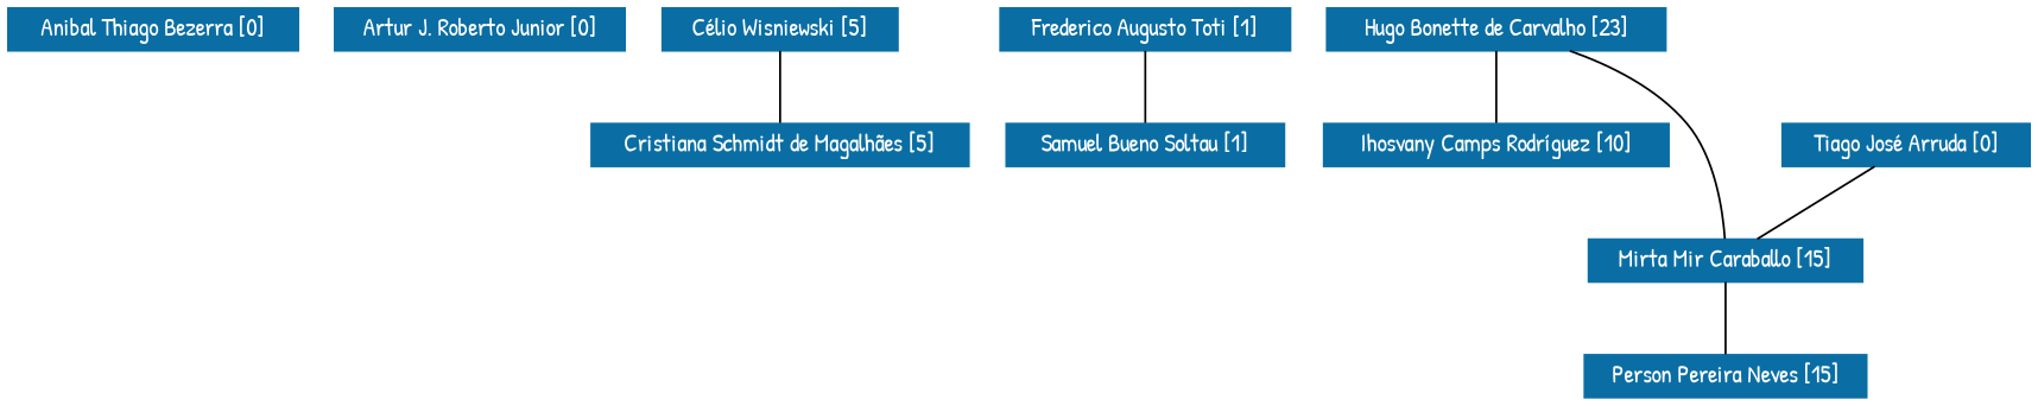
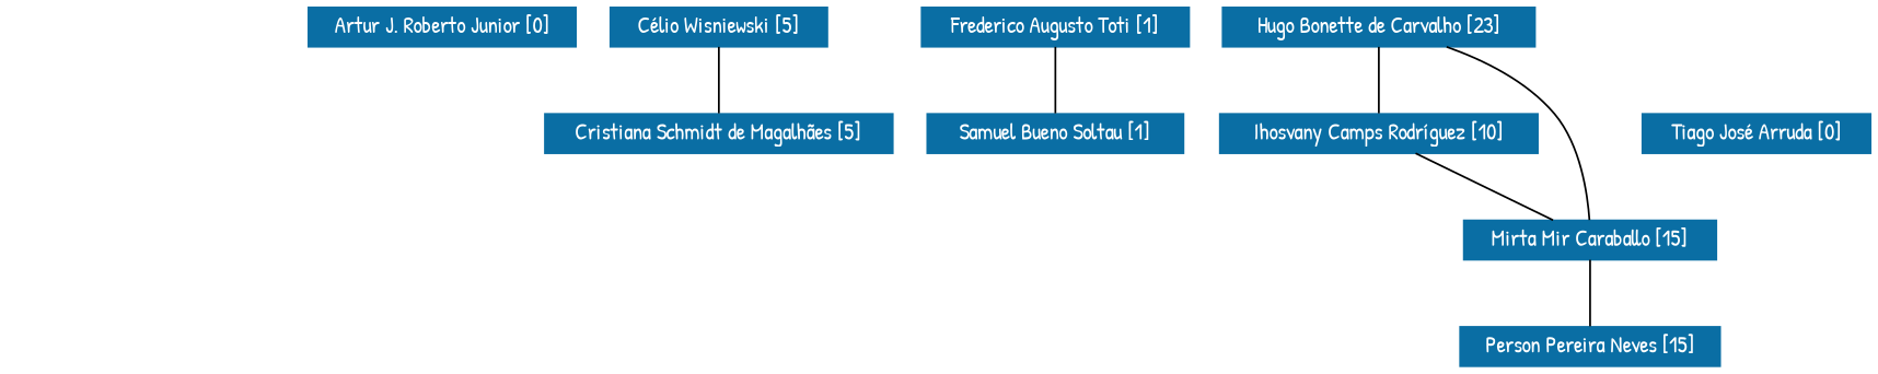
  strict graph {
    fontname="Patrick Hand"
    node [color="#0A6EA4" fontcolor="#FFFFFF" fontname="Patrick Hand" fontsize=12 shape=rectangle style=filled]
    edge [fontname="Patrick Hand"]
-   n1 [height=0.29167 label="Anibal Thiago Bezerra [0]" width=1.9861]
    n2 [height=0.29167 label="Artur J. Roberto Junior [0]" width=1.9861]
    n3 [height=0.29167 label="Célio Wisniewski [5]" width=1.6111]
    n4 [height=0.29167 label="Cristiana Schmidt de Magalhães [5]" width=2.5833]
    n5 [height=0.29167 label="Frederico Augusto Toti [1]" width=1.9861]
    n6 [height=0.29167 label="Samuel Bueno Soltau [1]" width=1.9028]
    n7 [height=0.29167 label="Hugo Bonette de Carvalho [23]" width=2.3194]
    n8 [height=0.29167 label="Ihosvany Camps Rodríguez [10]" width=2.3611]
    n9 [height=0.29167 label="Mirta Mir Caraballo [15]" width=1.875]
    n10 [height=0.29167 label="Person Pereira Neves [15]" width=1.9306]
    n11 [height=0.29167 label="Tiago José Arruda [0]" width=1.6944]
    n3 -- n4
    n5 -- n6
    n7 -- n8
    n7 -- n9
-   n11 -- n9
+   n8 -- n9
    n9 -- n10
  }
